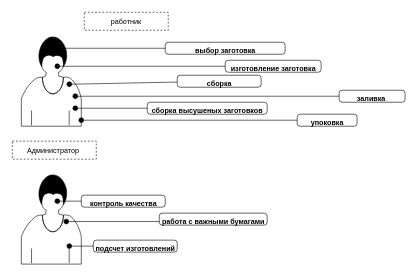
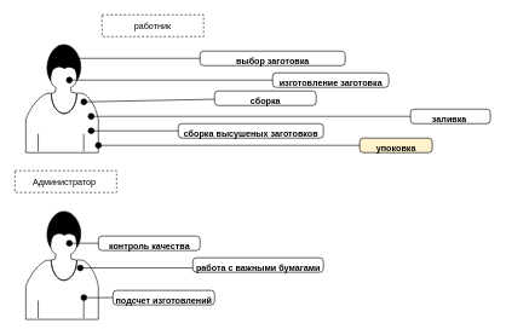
  <mxCell id="0" />
  <mxCell id="1" parent="0" />
  <mxCell id="2" value="" style="shape=mxgraph.bpmn.user_task;html=1;outlineConnect=0;" parent="1" vertex="1"><mxGeometry x="35" y="60" width="100" height="150" as="geometry" /></mxCell>
  <mxCell id="3" value="" style="shape=mxgraph.bpmn.user_task;html=1;outlineConnect=0;" parent="1" vertex="1"><mxGeometry x="35" y="290" width="100" height="150" as="geometry" /></mxCell>
  <mxCell id="4" value="" style="html=1;verticalAlign=bottom;startArrow=oval;startFill=1;endArrow=block;startSize=8;" parent="1" edge="1"><mxGeometry width="60" relative="1" as="geometry"><mxPoint x="95" y="335" as="sourcePoint" /><mxPoint x="155" y="335" as="targetPoint" /></mxGeometry></mxCell>
  <mxCell id="5" value="" style="html=1;verticalAlign=bottom;startArrow=oval;startFill=1;endArrow=block;startSize=8;" parent="1" edge="1"><mxGeometry width="60" relative="1" as="geometry"><mxPoint x="110" y="369" as="sourcePoint" /><mxPoint x="300" y="369" as="targetPoint" /></mxGeometry></mxCell>
  <mxCell id="6" value="" style="html=1;verticalAlign=bottom;startArrow=oval;startFill=1;endArrow=block;startSize=8;" parent="1" edge="1"><mxGeometry width="60" relative="1" as="geometry"><mxPoint x="115" y="410" as="sourcePoint" /><mxPoint x="175" y="410" as="targetPoint" /></mxGeometry></mxCell>
  <mxCell id="7" value="работник" style="fontStyle=0;dashed=1;" parent="1" vertex="1"><mxGeometry x="140" y="20" width="140" height="30" as="geometry" /></mxCell>
  <mxCell id="8" value="Администратор " style="fontStyle=0;dashed=1;" parent="1" vertex="1"><mxGeometry x="20" y="235" width="140" height="30" as="geometry" /></mxCell>
  <mxCell id="9" value="контроль качества" style="html=1;align=center;verticalAlign=top;rounded=1;absoluteArcSize=1;arcSize=10;dashed=0;fontStyle=1" parent="1" vertex="1"><mxGeometry x="135" y="325" width="140" height="20" as="geometry" /></mxCell>
  <mxCell id="10" value="работа с важными бумагами" style="html=1;align=center;verticalAlign=top;rounded=1;absoluteArcSize=1;arcSize=10;dashed=0;fontStyle=1" parent="1" vertex="1"><mxGeometry x="265" y="355" width="180" height="20" as="geometry" /></mxCell>
  <mxCell id="11" value="подсчет изготовлений" style="html=1;align=center;verticalAlign=top;rounded=1;absoluteArcSize=1;arcSize=10;dashed=0;fontStyle=1" parent="1" vertex="1"><mxGeometry x="155" y="400" width="140" height="20" as="geometry" /></mxCell>
  <mxCell id="12" value="" style="html=1;verticalAlign=bottom;startArrow=none;startFill=1;endArrow=block;startSize=8;" parent="1" source="21" edge="1"><mxGeometry width="60" relative="1" as="geometry"><mxPoint x="115" y="140" as="sourcePoint" /><mxPoint x="425" y="140" as="targetPoint" /></mxGeometry></mxCell>
  <mxCell id="13" value="" style="html=1;verticalAlign=bottom;startArrow=oval;startFill=1;endArrow=block;startSize=8;" parent="1" edge="1"><mxGeometry width="60" relative="1" as="geometry"><mxPoint x="95" y="80" as="sourcePoint" /><mxPoint x="335" y="80" as="targetPoint" /></mxGeometry></mxCell>
  <mxCell id="14" value="выбор заготовка" style="html=1;align=center;verticalAlign=top;rounded=1;absoluteArcSize=1;arcSize=10;dashed=0;fontStyle=1" parent="1" vertex="1"><mxGeometry x="275" y="70" width="200" height="20" as="geometry" /></mxCell>
  <mxCell id="15" style="edgeStyle=orthogonalEdgeStyle;rounded=0;orthogonalLoop=1;jettySize=auto;html=1;exitX=0.5;exitY=1;exitDx=0;exitDy=0;" parent="1" source="10" target="10" edge="1"><mxGeometry relative="1" as="geometry" /></mxCell>
  <mxCell id="16" value="" style="html=1;verticalAlign=bottom;startArrow=oval;startFill=1;endArrow=block;startSize=8;" parent="1" edge="1"><mxGeometry width="60" relative="1" as="geometry"><mxPoint x="125" y="180" as="sourcePoint" /><mxPoint x="265" y="180" as="targetPoint" /></mxGeometry></mxCell>
  <mxCell id="17" value="" style="html=1;verticalAlign=bottom;startArrow=oval;startFill=1;endArrow=block;startSize=8;" parent="1" edge="1"><mxGeometry width="60" relative="1" as="geometry"><mxPoint x="135" y="200" as="sourcePoint" /><mxPoint x="535" y="200" as="targetPoint" /></mxGeometry></mxCell>
  <mxCell id="18" value="" style="html=1;verticalAlign=bottom;startArrow=oval;startFill=1;endArrow=block;startSize=8;" parent="1" edge="1"><mxGeometry width="60" relative="1" as="geometry"><mxPoint x="95" y="110" as="sourcePoint" /><mxPoint x="395" y="110" as="targetPoint" /></mxGeometry></mxCell>
  <mxCell id="19" value="" style="html=1;verticalAlign=bottom;startArrow=oval;startFill=1;endArrow=block;startSize=8;" parent="1" edge="1"><mxGeometry width="60" relative="1" as="geometry"><mxPoint x="125" y="160" as="sourcePoint" /><mxPoint x="615" y="160" as="targetPoint" /></mxGeometry></mxCell>
  <mxCell id="20" value="изготовление заготовка" style="html=1;align=center;verticalAlign=top;rounded=1;absoluteArcSize=1;arcSize=10;dashed=0;fontStyle=1" parent="1" vertex="1"><mxGeometry x="375" y="100" width="160" height="20" as="geometry" /></mxCell>
  <mxCell id="21" value="сборка" style="html=1;align=center;verticalAlign=top;rounded=1;absoluteArcSize=1;arcSize=10;dashed=0;fontStyle=1" parent="1" vertex="1"><mxGeometry x="295" y="125" width="140" height="20" as="geometry" /></mxCell>
  <mxCell id="22" value="" style="html=1;verticalAlign=bottom;startArrow=oval;startFill=1;endArrow=none;startSize=8;" parent="1" target="21" edge="1"><mxGeometry width="60" relative="1" as="geometry"><mxPoint x="115" y="140" as="sourcePoint" /><mxPoint x="425" y="140" as="targetPoint" /></mxGeometry></mxCell>
  <mxCell id="23" value="заливка&amp;nbsp;" style="html=1;align=center;verticalAlign=top;rounded=1;absoluteArcSize=1;arcSize=10;dashed=0;fontStyle=1" parent="1" vertex="1"><mxGeometry x="565" y="150" width="110" height="20" as="geometry" /></mxCell>
  <mxCell id="24" value="сборка высушеных заготовков" style="html=1;align=center;verticalAlign=top;rounded=1;absoluteArcSize=1;arcSize=10;dashed=0;fontStyle=1" parent="1" vertex="1"><mxGeometry x="245" y="170" width="200" height="20" as="geometry" /></mxCell>
- <mxCell id="25" value="упоковка" style="html=1;align=center;verticalAlign=top;rounded=1;absoluteArcSize=1;arcSize=10;dashed=0;fontStyle=1" parent="1" vertex="1"><mxGeometry x="495" y="190" width="100" height="20" as="geometry" /></mxCell>
+ <mxCell id="25" value="упоковка" style="html=1;align=center;verticalAlign=top;rounded=1;absoluteArcSize=1;arcSize=10;dashed=0;fontStyle=1;fillColor=#fff2cc;" parent="1" vertex="1"><mxGeometry x="495" y="190" width="100" height="20" as="geometry" /></mxCell>
